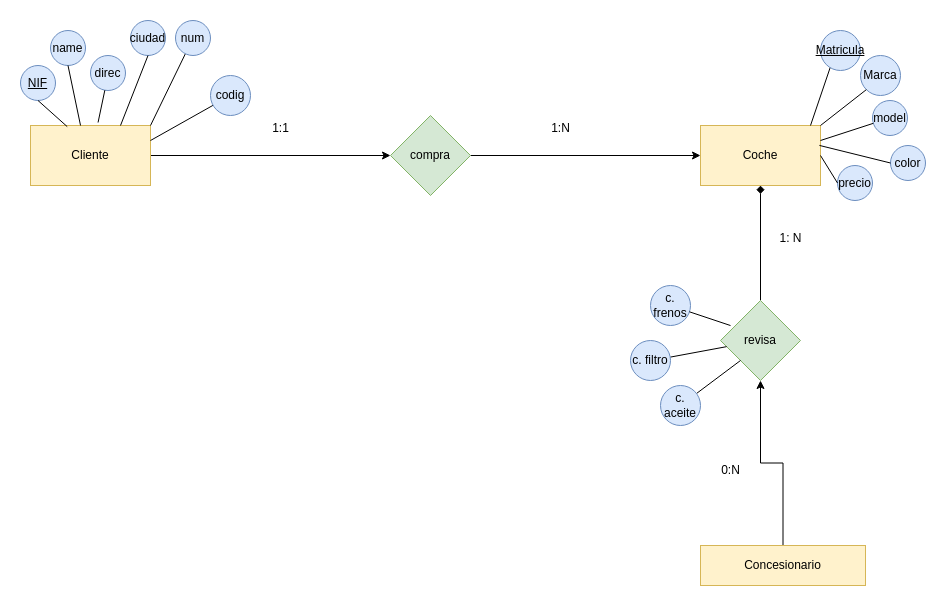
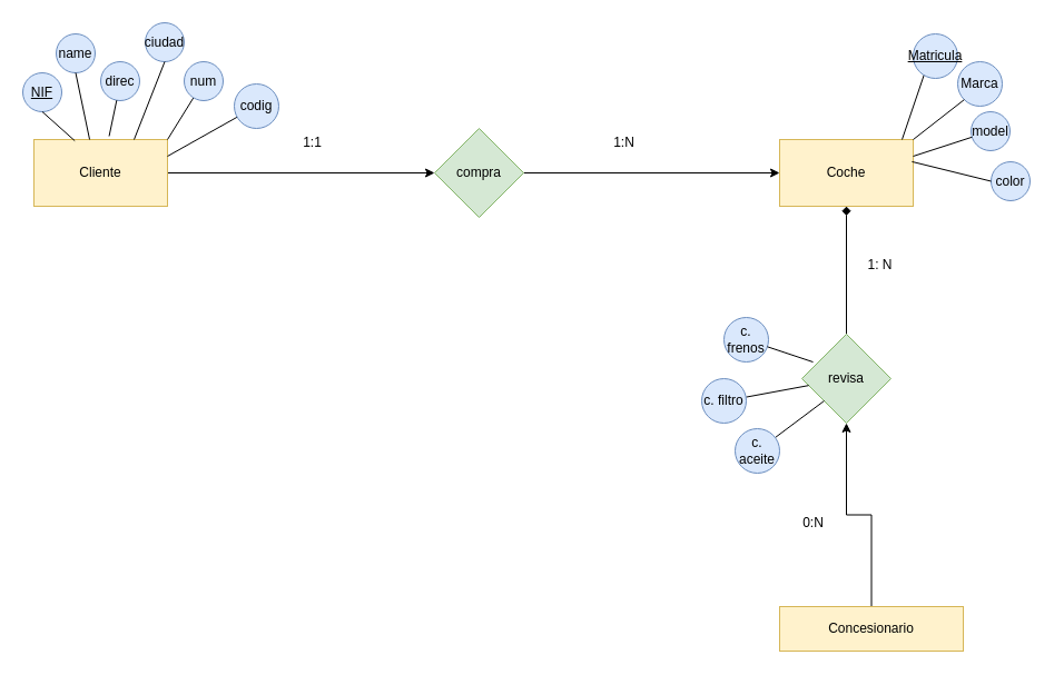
  <mxCell id="0" />
  <mxCell id="1" parent="0" />
  <mxCell id="2" style="edgeStyle=orthogonalEdgeStyle;rounded=0;orthogonalLoop=1;jettySize=auto;html=1;" edge="1" parent="1" source="3" target="6"><mxGeometry relative="1" as="geometry" /></mxCell>
  <mxCell id="3" value="Cliente " style="rounded=0;whiteSpace=wrap;html=1;fillColor=#fff2cc;strokeColor=#d6b656;" vertex="1" parent="1"><mxGeometry y="125" width="120" height="60" as="geometry" x="30" /></mxCell>
  <mxCell id="4" value="Coche" style="rounded=0;whiteSpace=wrap;html=1;fillColor=#fff2cc;strokeColor=#d6b656;" vertex="1" parent="1"><mxGeometry x="700" y="125" width="120" height="60" as="geometry" /></mxCell>
  <mxCell id="5" style="edgeStyle=orthogonalEdgeStyle;rounded=0;orthogonalLoop=1;jettySize=auto;html=1;" edge="1" parent="1" source="6" target="4"><mxGeometry relative="1" as="geometry" /></mxCell>
  <mxCell id="6" value="compra" style="rhombus;whiteSpace=wrap;html=1;fillColor=#d5e8d4;strokeColor=#82b366;" vertex="1" parent="1"><mxGeometry x="390" y="115" width="80" height="80" as="geometry" /></mxCell>
  <mxCell id="7" style="edgeStyle=orthogonalEdgeStyle;rounded=0;orthogonalLoop=1;jettySize=auto;html=1;" edge="1" parent="1" source="8" target="10"><mxGeometry relative="1" as="geometry" /></mxCell>
  <mxCell id="8" value="Concesionario" style="rounded=0;whiteSpace=wrap;html=1;fillColor=#fff2cc;strokeColor=#d6b656;" vertex="1" parent="1"><mxGeometry x="700" y="545" width="165" height="40" as="geometry" /></mxCell>
  <mxCell id="9" style="edgeStyle=orthogonalEdgeStyle;rounded=0;orthogonalLoop=1;jettySize=auto;html=1;endArrow=diamond;" edge="1" parent="1" source="10" target="4"><mxGeometry relative="1" as="geometry" /></mxCell>
  <mxCell id="10" value="revisa" style="rhombus;whiteSpace=wrap;html=1;fillColor=#d5e8d4;strokeColor=#82b366;" vertex="1" parent="1"><mxGeometry x="720" y="300" width="80" height="80" as="geometry" /></mxCell>
  <mxCell id="11" value="" style="endArrow=none;html=1;rounded=0;entryX=0.254;entryY=0.891;entryDx=0;entryDy=0;entryPerimeter=0;" edge="1" parent="1" target="12"><mxGeometry width="50" height="50" relative="1" as="geometry"><mxPoint x="810" y="125" as="sourcePoint" /><mxPoint x="860" y="75" as="targetPoint" /></mxGeometry></mxCell>
  <mxCell id="12" value="&lt;u&gt;Matricula&lt;/u&gt;" style="ellipse;whiteSpace=wrap;html=1;aspect=fixed;fillColor=#dae8fc;strokeColor=#6c8ebf;" vertex="1" parent="1"><mxGeometry x="820" y="30" width="40" height="40" as="geometry" /></mxCell>
  <mxCell id="13" value="Marca" style="ellipse;whiteSpace=wrap;html=1;aspect=fixed;fillColor=#dae8fc;strokeColor=#6c8ebf;" vertex="1" parent="1"><mxGeometry x="860" y="55" width="40" height="40" as="geometry" /></mxCell>
  <mxCell id="14" value="" style="endArrow=none;html=1;rounded=0;entryX=0;entryY=1;entryDx=0;entryDy=0;exitX=1;exitY=0;exitDx=0;exitDy=0;" edge="1" parent="1" source="4" target="13"><mxGeometry width="50" height="50" relative="1" as="geometry"><mxPoint x="810" y="125" as="sourcePoint" /><mxPoint x="880" y="135" as="targetPoint" /></mxGeometry></mxCell>
  <mxCell id="15" value="model" style="ellipse;whiteSpace=wrap;html=1;aspect=fixed;fillColor=#dae8fc;strokeColor=#6c8ebf;" vertex="1" parent="1"><mxGeometry x="872" y="100" width="35" height="35" as="geometry" /></mxCell>
  <mxCell id="16" value="" style="endArrow=none;html=1;rounded=0;exitX=1;exitY=0.25;exitDx=0;exitDy=0;" edge="1" parent="1" source="4" target="15"><mxGeometry width="50" height="50" relative="1" as="geometry"><mxPoint x="860" y="245" as="sourcePoint" /><mxPoint x="910" y="195" as="targetPoint" /></mxGeometry></mxCell>
  <mxCell id="17" value="color" style="ellipse;whiteSpace=wrap;html=1;aspect=fixed;fillColor=#dae8fc;strokeColor=#6c8ebf;" vertex="1" parent="1"><mxGeometry x="890" y="145" width="35" height="35" as="geometry" /></mxCell>
  <mxCell id="18" value="" style="endArrow=none;html=1;rounded=0;exitX=0.991;exitY=0.332;exitDx=0;exitDy=0;entryX=0;entryY=0.5;entryDx=0;entryDy=0;exitPerimeter=0;" edge="1" parent="1" source="4" target="17"><mxGeometry width="50" height="50" relative="1" as="geometry"><mxPoint x="830" y="215" as="sourcePoint" /><mxPoint x="880" y="165" as="targetPoint" /></mxGeometry></mxCell>
- <mxCell id="19" value="precio" style="ellipse;whiteSpace=wrap;html=1;aspect=fixed;fillColor=#dae8fc;strokeColor=#6c8ebf;" vertex="1" parent="1"><mxGeometry x="837" y="165" width="35" height="35" as="geometry" /></mxCell>
- <mxCell id="20" value="" style="endArrow=none;html=1;rounded=0;exitX=1;exitY=0.5;exitDx=0;exitDy=0;entryX=0;entryY=0.5;entryDx=0;entryDy=0;" edge="1" parent="1" source="4" target="19"><mxGeometry width="50" height="50" relative="1" as="geometry"><mxPoint x="850" y="205" as="sourcePoint" /><mxPoint x="900" y="155" as="targetPoint" /></mxGeometry></mxCell>
  <mxCell id="21" value="&lt;u&gt;NIF&lt;/u&gt;" style="ellipse;whiteSpace=wrap;html=1;aspect=fixed;fillColor=#dae8fc;strokeColor=#6c8ebf;" vertex="1" parent="1"><mxGeometry x="20" y="65" width="35" height="35" as="geometry" /></mxCell>
  <mxCell id="22" value="" style="endArrow=none;html=1;rounded=0;exitX=0.5;exitY=1;exitDx=0;exitDy=0;entryX=0.306;entryY=0.019;entryDx=0;entryDy=0;entryPerimeter=0;" edge="1" parent="1" source="21" target="3"><mxGeometry width="50" height="50" relative="1" as="geometry"><mxPoint x="100" y="115" as="sourcePoint" /><mxPoint x="150" y="65" as="targetPoint" /></mxGeometry></mxCell>
  <mxCell id="23" value="name" style="ellipse;whiteSpace=wrap;html=1;aspect=fixed;fillColor=#dae8fc;strokeColor=#6c8ebf;" vertex="1" parent="1"><mxGeometry x="50" y="30" width="35" height="35" as="geometry" /></mxCell>
  <mxCell id="24" value="" style="endArrow=none;html=1;rounded=0;entryX=0.417;entryY=0;entryDx=0;entryDy=0;entryPerimeter=0;exitX=0.5;exitY=1;exitDx=0;exitDy=0;" edge="1" parent="1" source="23" target="3"><mxGeometry width="50" height="50" relative="1" as="geometry"><mxPoint x="90" y="105" as="sourcePoint" /><mxPoint x="178.211" y="100" as="targetPoint" /></mxGeometry></mxCell>
  <mxCell id="25" value="direc" style="ellipse;whiteSpace=wrap;html=1;aspect=fixed;fillColor=#dae8fc;strokeColor=#6c8ebf;" vertex="1" parent="1"><mxGeometry x="90" y="55" width="35" height="35" as="geometry" /></mxCell>
  <mxCell id="26" value="" style="endArrow=none;html=1;rounded=0;entryX=0.563;entryY=-0.05;entryDx=0;entryDy=0;entryPerimeter=0;" edge="1" parent="1" source="25" target="3"><mxGeometry width="50" height="50" relative="1" as="geometry"><mxPoint x="125" y="122.5" as="sourcePoint" /><mxPoint x="195.711" y="72.5" as="targetPoint" /></mxGeometry></mxCell>
  <mxCell id="27" value="ciudad" style="ellipse;whiteSpace=wrap;html=1;aspect=fixed;fillColor=#dae8fc;strokeColor=#6c8ebf;" vertex="1" parent="1"><mxGeometry x="130" y="20" width="35" height="35" as="geometry" /></mxCell>
  <mxCell id="28" value="" style="endArrow=none;html=1;rounded=0;entryX=0.5;entryY=1;entryDx=0;entryDy=0;exitX=0.75;exitY=0;exitDx=0;exitDy=0;" edge="1" parent="1" source="3" target="27"><mxGeometry width="50" height="50" relative="1" as="geometry"><mxPoint x="130" y="125" as="sourcePoint" /><mxPoint x="180" y="75" as="targetPoint" /></mxGeometry></mxCell>
  <mxCell id="29" style="rounded=0;orthogonalLoop=1;jettySize=auto;html=1;entryX=1;entryY=0;entryDx=0;entryDy=0;endArrow=none;endFill=0;" edge="1" parent="1" source="30" target="3"><mxGeometry relative="1" as="geometry" /></mxCell>
- <mxCell id="30" value="num" style="ellipse;whiteSpace=wrap;html=1;aspect=fixed;fillColor=#dae8fc;strokeColor=#6c8ebf;" vertex="1" parent="1"><mxGeometry x="175" y="20" width="35" height="35" as="geometry" /></mxCell>
+ <mxCell id="30" value="num" style="ellipse;whiteSpace=wrap;html=1;aspect=fixed;fillColor=#dae8fc;strokeColor=#6c8ebf;" vertex="1" parent="1"><mxGeometry x="165" y="55" width="35" height="35" as="geometry" /></mxCell>
  <mxCell id="31" style="rounded=0;orthogonalLoop=1;jettySize=auto;html=1;entryX=1;entryY=0.25;entryDx=0;entryDy=0;endArrow=none;endFill=0;" edge="1" parent="1" source="32" target="3"><mxGeometry relative="1" as="geometry" /></mxCell>
  <mxCell id="32" value="codig" style="ellipse;whiteSpace=wrap;html=1;align=center;fillColor=#dae8fc;strokeColor=#6c8ebf;" vertex="1" parent="1"><mxGeometry x="210" y="75" width="40" height="40" as="geometry" /></mxCell>
  <mxCell id="33" style="rounded=0;orthogonalLoop=1;jettySize=auto;html=1;endArrow=none;endFill=0;" edge="1" parent="1" source="34" target="10"><mxGeometry relative="1" as="geometry" /></mxCell>
  <mxCell id="34" value="c. filtro" style="ellipse;whiteSpace=wrap;html=1;align=center;fillColor=#dae8fc;strokeColor=#6c8ebf;" vertex="1" parent="1"><mxGeometry x="630" y="340" width="40" height="40" as="geometry" /></mxCell>
  <mxCell id="35" style="rounded=0;orthogonalLoop=1;jettySize=auto;html=1;entryX=0;entryY=1;entryDx=0;entryDy=0;startArrow=none;startFill=0;endArrow=none;endFill=0;" edge="1" parent="1" source="36" target="10"><mxGeometry relative="1" as="geometry" /></mxCell>
  <mxCell id="36" value="c. aceite" style="ellipse;whiteSpace=wrap;html=1;align=center;fillColor=#dae8fc;strokeColor=#6c8ebf;" vertex="1" parent="1"><mxGeometry x="660" y="385" width="40" height="40" as="geometry" /></mxCell>
  <mxCell id="37" value="c. frenos" style="ellipse;whiteSpace=wrap;html=1;align=center;fillColor=#dae8fc;strokeColor=#6c8ebf;" vertex="1" parent="1"><mxGeometry x="650" y="285" width="40" height="40" as="geometry" /></mxCell>
  <mxCell id="38" style="rounded=0;orthogonalLoop=1;jettySize=auto;html=1;entryX=0.125;entryY=0.313;entryDx=0;entryDy=0;entryPerimeter=0;startArrow=none;startFill=0;endArrow=none;endFill=0;" edge="1" parent="1" source="37" target="10"><mxGeometry relative="1" as="geometry" /></mxCell>
  <mxCell id="39" value="1:1" style="text;html=1;align=center;verticalAlign=middle;resizable=0;points=[];autosize=1;strokeColor=none;fillColor=none;" vertex="1" parent="1"><mxGeometry x="260" y="113" width="40" height="30" as="geometry" /></mxCell>
  <mxCell id="40" value="1:N" style="text;html=1;align=center;verticalAlign=middle;resizable=0;points=[];autosize=1;strokeColor=none;fillColor=none;" vertex="1" parent="1"><mxGeometry x="540" y="113" width="40" height="30" as="geometry" /></mxCell>
  <mxCell id="41" value="1: N" style="text;html=1;align=center;verticalAlign=middle;resizable=0;points=[];autosize=1;strokeColor=none;fillColor=none;" vertex="1" parent="1"><mxGeometry x="765" y="223" width="50" height="30" as="geometry" /></mxCell>
  <mxCell id="42" value="0:N" style="text;html=1;align=center;verticalAlign=middle;resizable=0;points=[];autosize=1;strokeColor=none;fillColor=none;" vertex="1" parent="1"><mxGeometry x="710" y="455" width="40" height="30" as="geometry" /></mxCell>
